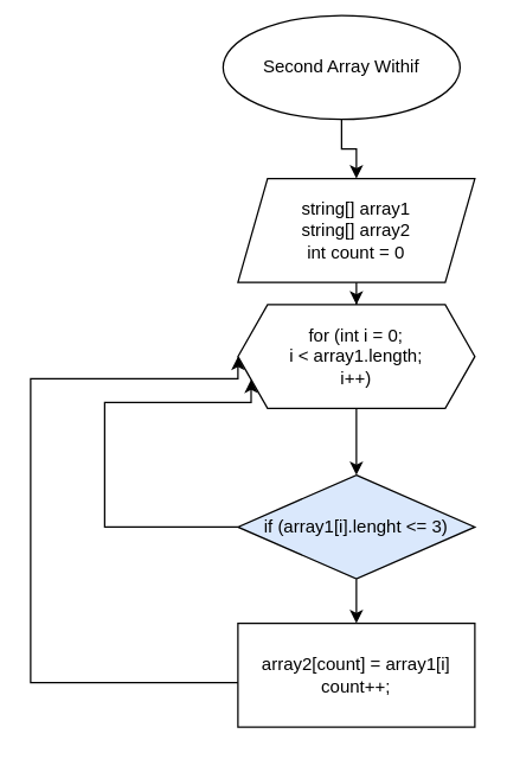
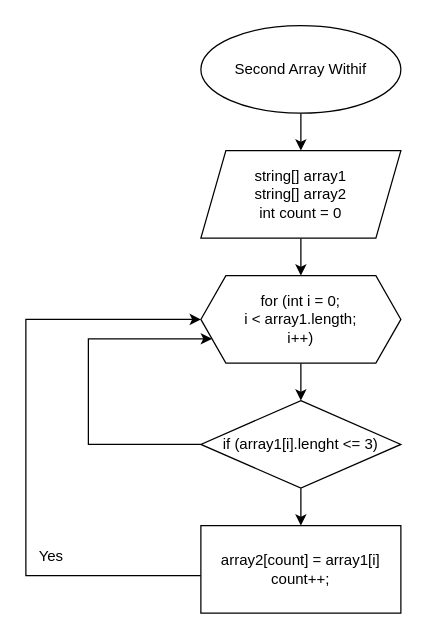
  <mxCell id="0" />
  <mxCell id="1" parent="0" />
  <mxCell id="2" style="edgeStyle=orthogonalEdgeStyle;rounded=0;orthogonalLoop=1;jettySize=auto;html=1;entryX=0.5;entryY=0;entryDx=0;entryDy=0;" edge="1" parent="1" source="3" target="7"><mxGeometry relative="1" as="geometry" /></mxCell>
  <mxCell id="3" value="string[] array1&lt;div&gt;string[] array2&lt;/div&gt;&lt;div&gt;int count = 0&lt;/div&gt;" style="shape=parallelogram;perimeter=parallelogramPerimeter;whiteSpace=wrap;html=1;fixedSize=1;" vertex="1" parent="1"><mxGeometry x="160" y="120" width="160" height="70" as="geometry" /></mxCell>
  <mxCell id="4" style="edgeStyle=orthogonalEdgeStyle;rounded=0;orthogonalLoop=1;jettySize=auto;html=1;entryX=0.5;entryY=0;entryDx=0;entryDy=0;" edge="1" parent="1" source="5" target="3"><mxGeometry relative="1" as="geometry" /></mxCell>
- <mxCell id="5" value="Second Array Withif" style="ellipse;whiteSpace=wrap;html=1;" vertex="1" parent="1"><mxGeometry x="150" y="10" width="160" height="70" as="geometry" /></mxCell>
+ <mxCell id="5" value="Second Array Withif" style="ellipse;whiteSpace=wrap;html=1;" vertex="1" parent="1"><mxGeometry x="160" y="20" width="160" height="70" as="geometry" /></mxCell>
  <mxCell id="6" style="edgeStyle=orthogonalEdgeStyle;rounded=0;orthogonalLoop=1;jettySize=auto;html=1;entryX=0.5;entryY=0;entryDx=0;entryDy=0;" edge="1" parent="1" source="7" target="10"><mxGeometry relative="1" as="geometry" /></mxCell>
- <mxCell id="7" value="for (int i = 0;&lt;div&gt;i &amp;lt; array1.length;&lt;/div&gt;&lt;div&gt;i++)&lt;/div&gt;" style="shape=hexagon;perimeter=hexagonPerimeter2;whiteSpace=wrap;html=1;fixedSize=1;" vertex="1" parent="1"><mxGeometry x="160" y="205" width="160" height="70" as="geometry" /></mxCell>
+ <mxCell id="7" value="for (int i = 0;&lt;div&gt;i &amp;lt; array1.length;&lt;/div&gt;&lt;div&gt;i++)&lt;/div&gt;" style="shape=hexagon;perimeter=hexagonPerimeter2;whiteSpace=wrap;html=1;fixedSize=1;" vertex="1" parent="1"><mxGeometry x="160" y="220" width="160" height="70" as="geometry" /></mxCell>
  <mxCell id="8" style="edgeStyle=orthogonalEdgeStyle;rounded=0;orthogonalLoop=1;jettySize=auto;html=1;" edge="1" parent="1" source="10" target="12"><mxGeometry relative="1" as="geometry" /></mxCell>
  <mxCell id="9" style="edgeStyle=orthogonalEdgeStyle;rounded=0;orthogonalLoop=1;jettySize=auto;html=1;entryX=0;entryY=0.75;entryDx=0;entryDy=0;" edge="1" parent="1" source="10" target="7"><mxGeometry relative="1" as="geometry"><mxPoint x="150" y="270" as="targetPoint" /><Array as="points"><mxPoint x="70" y="355" /><mxPoint x="70" y="271" /></Array></mxGeometry></mxCell>
- <mxCell id="10" value="if (array1[i].lenght &amp;lt;= 3)" style="rhombus;whiteSpace=wrap;html=1;fillColor=#dae8fc;" vertex="1" parent="1"><mxGeometry x="160" y="320" width="160" height="70" as="geometry" /></mxCell>
+ <mxCell id="10" value="if (array1[i].lenght &amp;lt;= 3)" style="rhombus;whiteSpace=wrap;html=1;" vertex="1" parent="1"><mxGeometry x="160" y="320" width="160" height="70" as="geometry" /></mxCell>
  <mxCell id="11" style="edgeStyle=orthogonalEdgeStyle;rounded=0;orthogonalLoop=1;jettySize=auto;html=1;entryX=0;entryY=0.5;entryDx=0;entryDy=0;" edge="1" parent="1" source="12" target="7"><mxGeometry relative="1" as="geometry"><Array as="points"><mxPoint x="20" y="460" /><mxPoint x="20" y="255" /></Array></mxGeometry></mxCell>
  <mxCell id="12" value="array2[count] = array1[i]&lt;div&gt;count++;&lt;/div&gt;" style="rounded=0;whiteSpace=wrap;html=1;" vertex="1" parent="1"><mxGeometry x="160" y="420" width="160" height="70" as="geometry" /></mxCell>
+ <mxCell id="13" value="Yes" style="text;html=1;align=center;verticalAlign=middle;resizable=0;points=[];autosize=1;strokeColor=none;fillColor=none;" vertex="1" parent="1"><mxGeometry x="20" y="430" width="40" height="30" as="geometry" /></mxCell>
